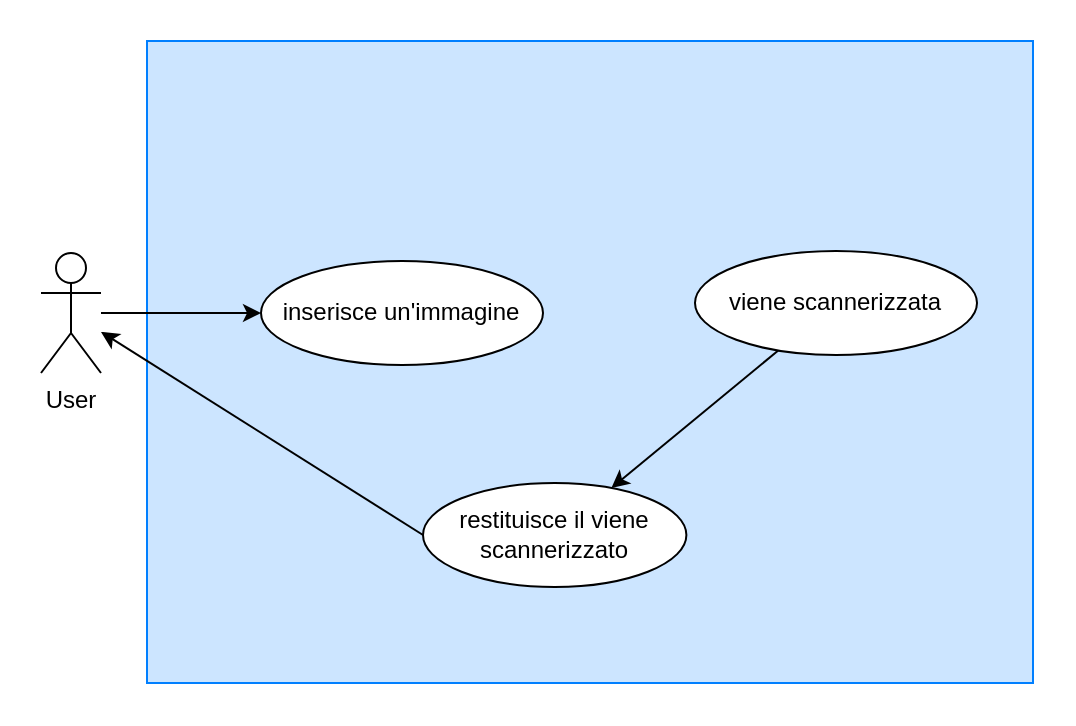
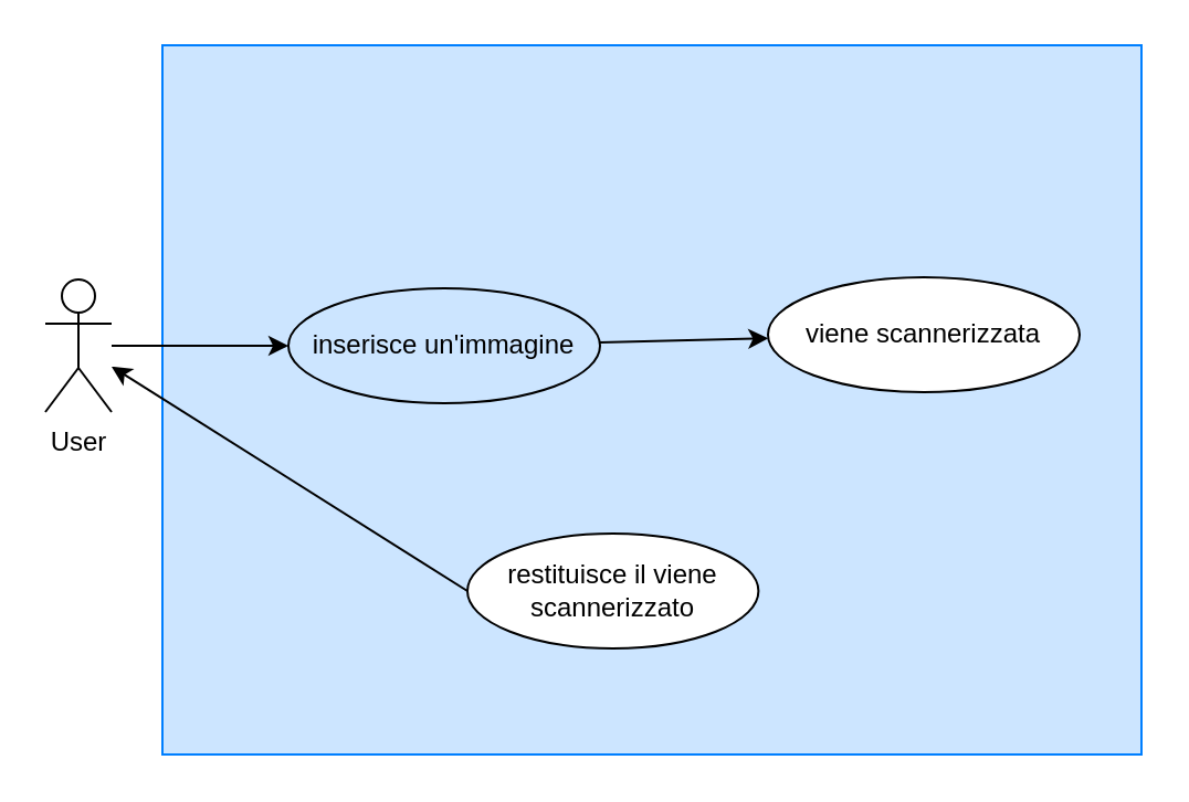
  <mxCell id="0" />
  <mxCell id="1" parent="0" />
  <mxCell id="2" value="" style="group" vertex="1" connectable="0" parent="1"><mxGeometry x="73" y="20" width="443" height="321" as="geometry" /></mxCell>
  <mxCell id="3" value="" style="rounded=0;whiteSpace=wrap;html=1;strokeColor=#007FFF;fillColor=#CCE5FF;" vertex="1" parent="2"><mxGeometry width="443.0" height="321" as="geometry" /></mxCell>
  <mxCell id="4" style="edgeStyle=none;rounded=0;orthogonalLoop=1;jettySize=auto;html=1;exitX=1;exitY=0.5;exitDx=0;exitDy=0;" edge="1" parent="2" source="3" target="3"><mxGeometry x="178.73" y="197.172" as="geometry" /></mxCell>
  <mxCell id="5" value="" style="rounded=0;orthogonalLoop=1;jettySize=auto;html=1;entryX=0;entryY=0.5;entryDx=0;entryDy=0;" edge="1" parent="1" target="8"><mxGeometry relative="1" as="geometry"><mxPoint x="50" y="156" as="sourcePoint" /></mxGeometry></mxCell>
  <mxCell id="6" value="User" style="shape=umlActor;verticalLabelPosition=bottom;verticalAlign=top;html=1;outlineConnect=0;" vertex="1" parent="1"><mxGeometry x="20" y="126" width="30" height="60" as="geometry" /></mxCell>
- <mxCell id="8" value="inserisce un'immagine" style="ellipse;whiteSpace=wrap;html=1;" vertex="1" parent="1"><mxGeometry x="130" y="130" width="141" height="52" as="geometry" /></mxCell>
- <mxCell id="9" value="" style="edgeStyle=none;rounded=0;orthogonalLoop=1;jettySize=auto;html=1;" edge="1" parent="1" source="10" target="12"><mxGeometry x="518" y="167" as="geometry" /></mxCell>
+ <mxCell id="7" value="" style="edgeStyle=none;rounded=0;orthogonalLoop=1;jettySize=auto;html=1;" edge="1" parent="1" source="8" target="10"><mxGeometry relative="1" as="geometry" /></mxCell>
+ <mxCell id="8" value="inserisce un'immagine" style="ellipse;whiteSpace=wrap;html=1;fillColor=#cce5ff;" vertex="1" parent="1"><mxGeometry x="130" y="130" width="141" height="52" as="geometry" /></mxCell>
  <mxCell id="10" value="viene scannerizzata" style="ellipse;whiteSpace=wrap;html=1;" vertex="1" parent="1"><mxGeometry x="347" y="125" width="141" height="52" as="geometry" /></mxCell>
  <mxCell id="11" style="edgeStyle=none;rounded=0;orthogonalLoop=1;jettySize=auto;html=1;exitX=0;exitY=0.5;exitDx=0;exitDy=0;" edge="1" parent="1" source="12" target="6"><mxGeometry relative="1" as="geometry" /></mxCell>
  <mxCell id="12" value="restituisce il viene scannerizzato" style="ellipse;whiteSpace=wrap;html=1;" vertex="1" parent="1"><mxGeometry x="210.998" y="241" width="131.696" height="52" as="geometry" /></mxCell>
